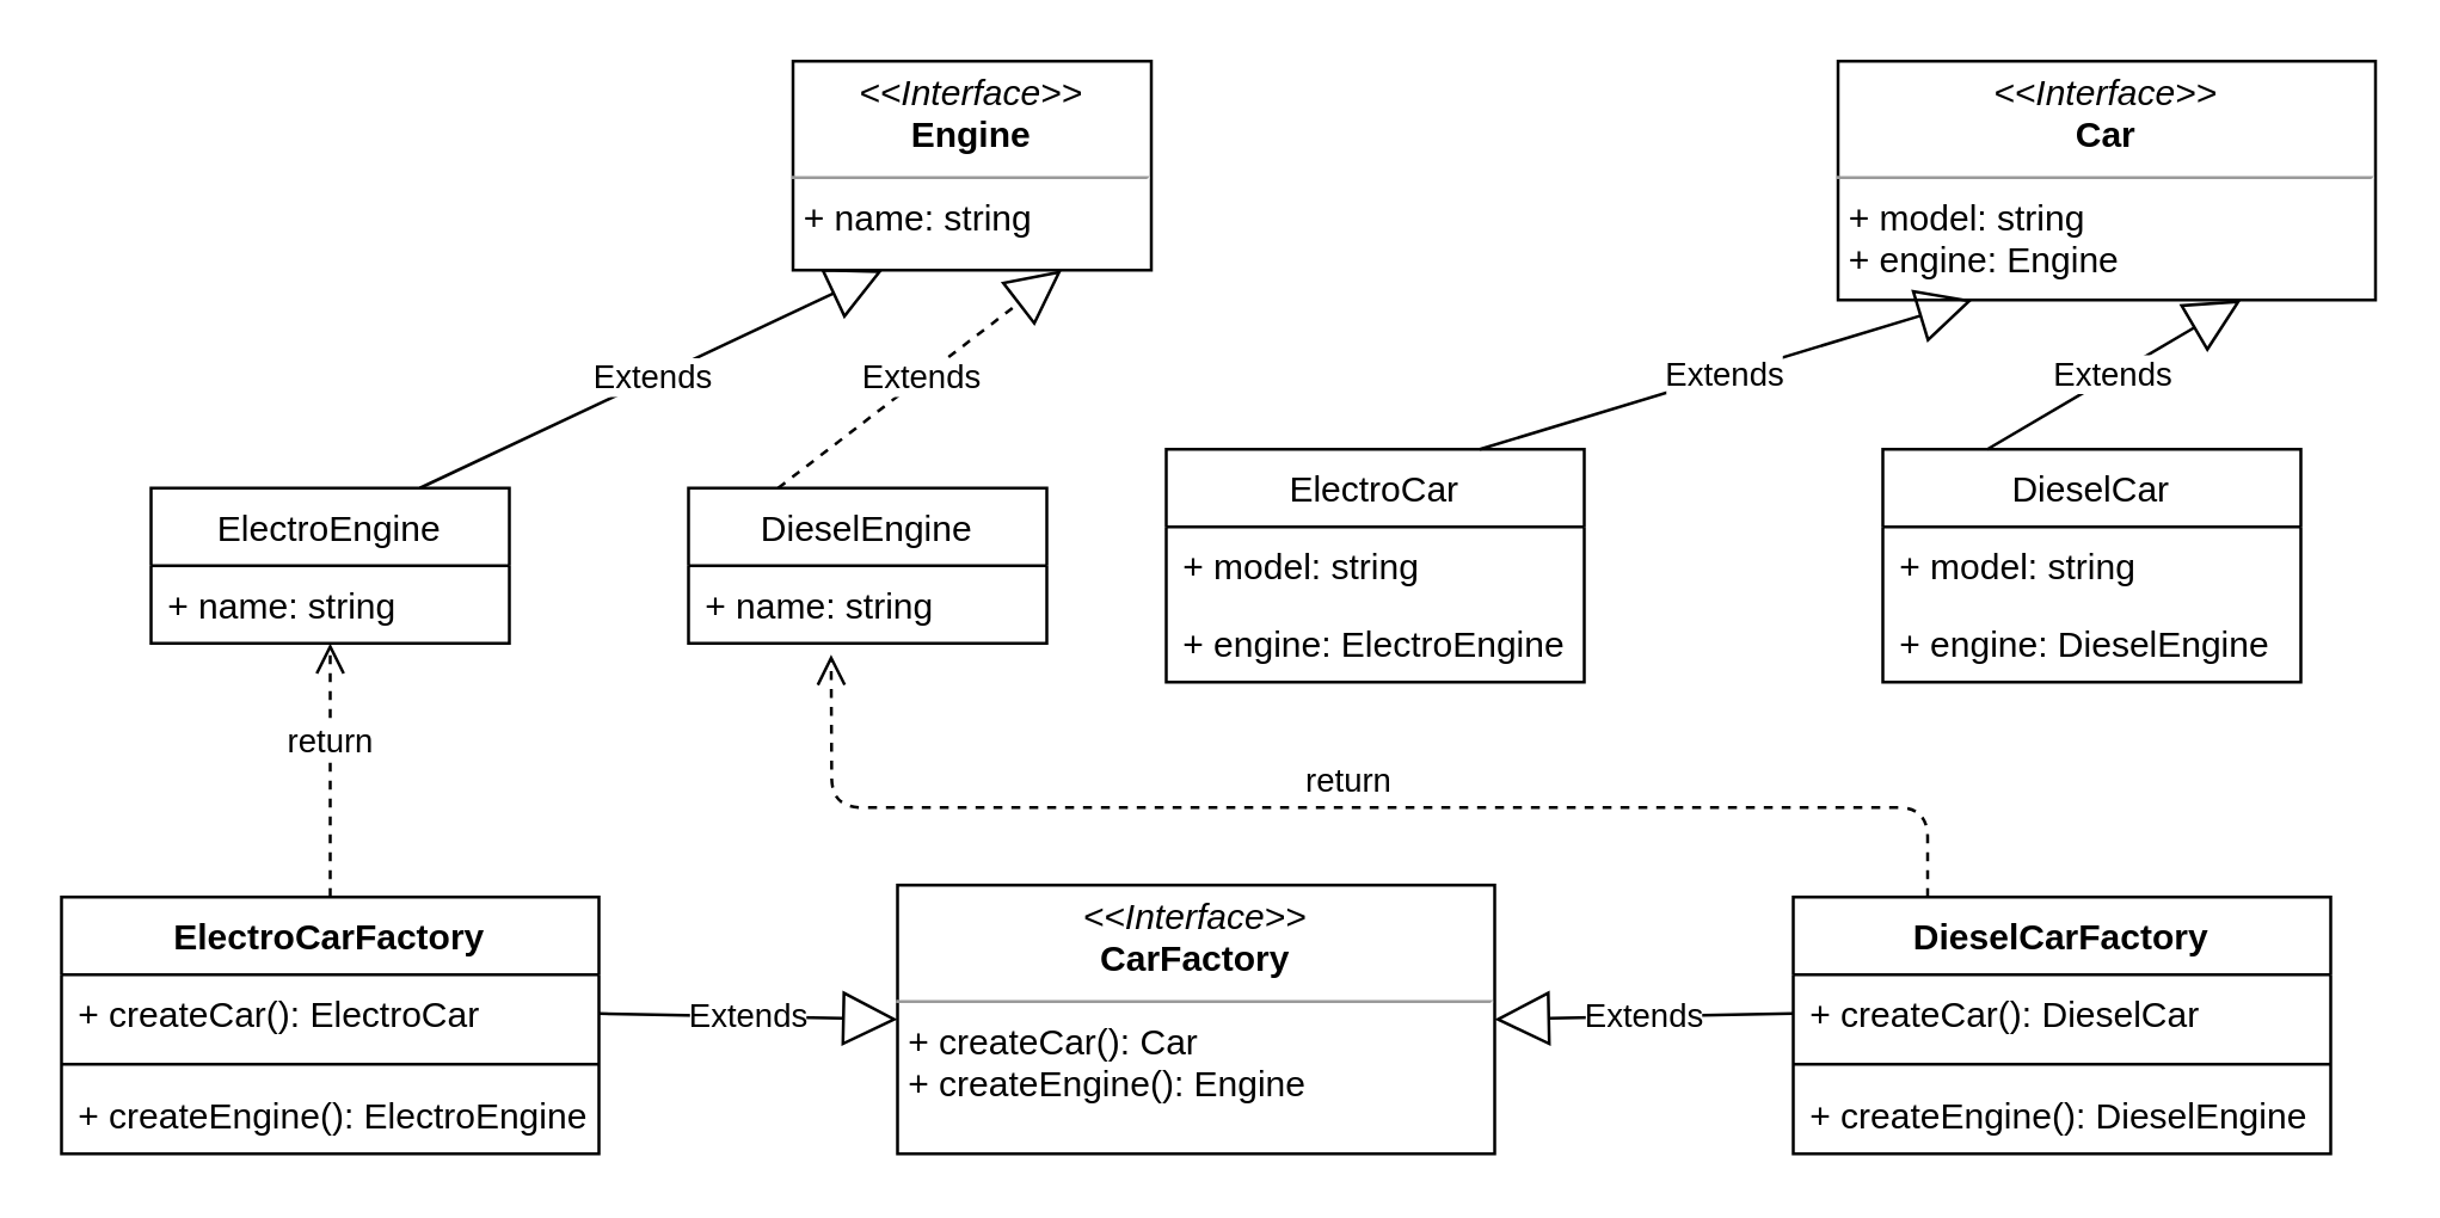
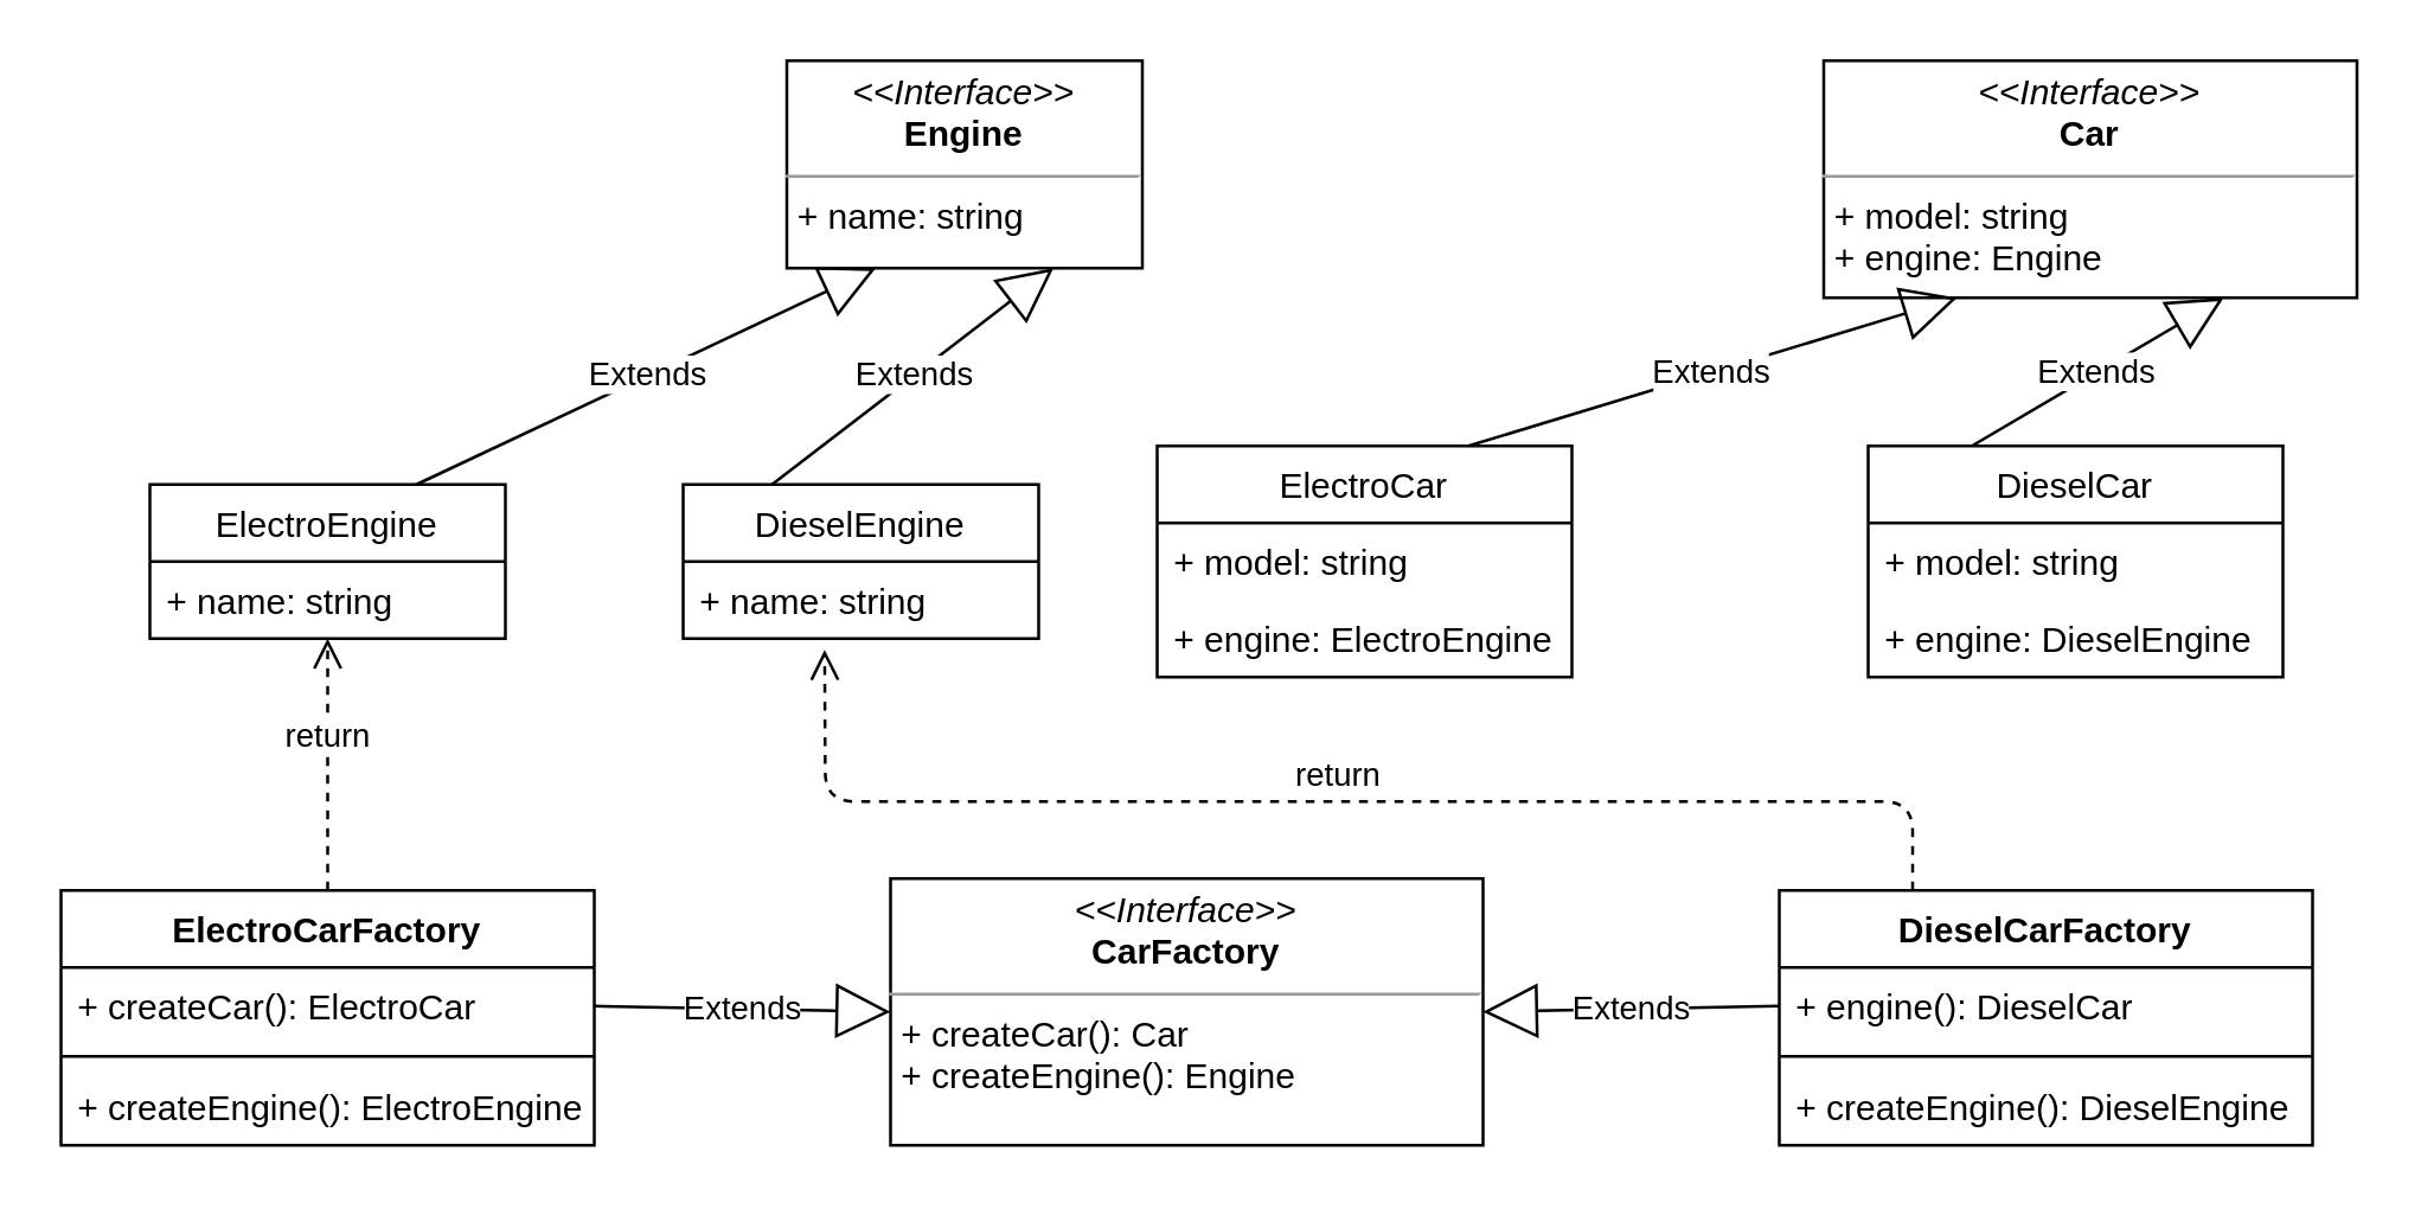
  <mxCell id="0" />
  <mxCell id="1" parent="0" />
  <mxCell id="2" style="edgeStyle=orthogonalEdgeStyle;rounded=0;orthogonalLoop=1;jettySize=auto;html=1;" parent="1" edge="1"><mxGeometry relative="1" as="geometry"><Array as="points"><mxPoint x="323" y="130" /><mxPoint x="323" y="130" /></Array><mxPoint x="323" y="150" as="sourcePoint" /></mxGeometry></mxCell>
  <mxCell id="3" style="edgeStyle=orthogonalEdgeStyle;rounded=0;orthogonalLoop=1;jettySize=auto;html=1;entryX=0.5;entryY=1;entryDx=0;entryDy=0;" parent="1" edge="1"><mxGeometry relative="1" as="geometry"><Array as="points"><mxPoint x="560" y="120" /><mxPoint x="323" y="120" /></Array><mxPoint x="323" y="90" as="targetPoint" /></mxGeometry></mxCell>
  <mxCell id="4" value="&lt;p style=&quot;margin: 0px ; margin-top: 4px ; text-align: center&quot;&gt;&lt;i&gt;&amp;lt;&amp;lt;Interface&amp;gt;&amp;gt;&lt;/i&gt;&lt;br&gt;&lt;b&gt;Engine&lt;/b&gt;&lt;/p&gt;&lt;hr size=&quot;1&quot;&gt;&lt;p style=&quot;margin: 0px ; margin-left: 4px&quot;&gt;+ name: string&lt;br&gt;&lt;br&gt;&lt;/p&gt;" style="verticalAlign=top;align=left;overflow=fill;fontSize=12;fontFamily=Helvetica;html=1;" parent="1" vertex="1"><mxGeometry x="265" y="20" width="120" height="70" as="geometry" /></mxCell>
  <mxCell id="5" value="DieselEngine" style="swimlane;fontStyle=0;childLayout=stackLayout;horizontal=1;startSize=26;fillColor=none;horizontalStack=0;resizeParent=1;resizeParentMax=0;resizeLast=0;collapsible=1;marginBottom=0;" parent="1" vertex="1"><mxGeometry x="230" y="163" width="120" height="52" as="geometry" /></mxCell>
  <mxCell id="6" value="+ name: string" style="text;strokeColor=none;fillColor=none;align=left;verticalAlign=top;spacingLeft=4;spacingRight=4;overflow=hidden;rotatable=0;points=[[0,0.5],[1,0.5]];portConstraint=eastwest;" parent="5" vertex="1"><mxGeometry y="26" width="120" height="26" as="geometry" /></mxCell>
  <mxCell id="7" value="ElectroEngine" style="swimlane;fontStyle=0;childLayout=stackLayout;horizontal=1;startSize=26;fillColor=none;horizontalStack=0;resizeParent=1;resizeParentMax=0;resizeLast=0;collapsible=1;marginBottom=0;" parent="1" vertex="1"><mxGeometry x="50" y="163" width="120" height="52" as="geometry" /></mxCell>
  <mxCell id="8" value="+ name: string" style="text;strokeColor=none;fillColor=none;align=left;verticalAlign=top;spacingLeft=4;spacingRight=4;overflow=hidden;rotatable=0;points=[[0,0.5],[1,0.5]];portConstraint=eastwest;" parent="7" vertex="1"><mxGeometry y="26" width="120" height="26" as="geometry" /></mxCell>
- <mxCell id="9" value="Extends" style="endArrow=block;endSize=16;endFill=0;html=1;entryX=0.75;entryY=1;entryDx=0;entryDy=0;exitX=0.25;exitY=0;exitDx=0;exitDy=0;dashed=1;" parent="1" source="5" target="4" edge="1"><mxGeometry width="160" relative="1" as="geometry"><mxPoint x="270" y="170" as="sourcePoint" /><mxPoint x="430" y="170" as="targetPoint" /></mxGeometry></mxCell>
+ <mxCell id="9" value="Extends" style="endArrow=block;endSize=16;endFill=0;html=1;entryX=0.75;entryY=1;entryDx=0;entryDy=0;exitX=0.25;exitY=0;exitDx=0;exitDy=0;" parent="1" source="5" target="4" edge="1"><mxGeometry width="160" relative="1" as="geometry"><mxPoint x="270" y="170" as="sourcePoint" /><mxPoint x="430" y="170" as="targetPoint" /></mxGeometry></mxCell>
  <mxCell id="10" value="Extends" style="endArrow=block;endSize=16;endFill=0;html=1;entryX=0.25;entryY=1;entryDx=0;entryDy=0;exitX=0.75;exitY=0;exitDx=0;exitDy=0;" parent="1" source="7" target="4" edge="1"><mxGeometry width="160" relative="1" as="geometry"><mxPoint x="270" y="170" as="sourcePoint" /><mxPoint x="430" y="170" as="targetPoint" /></mxGeometry></mxCell>
  <mxCell id="11" value="&lt;p style=&quot;margin: 0px ; margin-top: 4px ; text-align: center&quot;&gt;&lt;i&gt;&amp;lt;&amp;lt;Interface&amp;gt;&amp;gt;&lt;/i&gt;&lt;br&gt;&lt;b&gt;Car&lt;/b&gt;&lt;/p&gt;&lt;hr size=&quot;1&quot;&gt;&lt;p style=&quot;margin: 0px ; margin-left: 4px&quot;&gt;+ model: string&lt;br&gt;+ engine: Engine&lt;/p&gt;&lt;p style=&quot;margin: 0px ; margin-left: 4px&quot;&gt;&lt;br&gt;&lt;/p&gt;" style="verticalAlign=top;align=left;overflow=fill;fontSize=12;fontFamily=Helvetica;html=1;" parent="1" vertex="1"><mxGeometry x="615" y="20" width="180" height="80" as="geometry" /></mxCell>
  <mxCell id="12" value="ElectroCar" style="swimlane;fontStyle=0;childLayout=stackLayout;horizontal=1;startSize=26;fillColor=none;horizontalStack=0;resizeParent=1;resizeParentMax=0;resizeLast=0;collapsible=1;marginBottom=0;" parent="1" vertex="1"><mxGeometry x="390" y="150" width="140" height="78" as="geometry" /></mxCell>
  <mxCell id="13" value="+ model: string" style="text;strokeColor=none;fillColor=none;align=left;verticalAlign=top;spacingLeft=4;spacingRight=4;overflow=hidden;rotatable=0;points=[[0,0.5],[1,0.5]];portConstraint=eastwest;" parent="12" vertex="1"><mxGeometry y="26" width="140" height="26" as="geometry" /></mxCell>
  <mxCell id="14" value="+ engine: ElectroEngine&#10;" style="text;strokeColor=none;fillColor=none;align=left;verticalAlign=top;spacingLeft=4;spacingRight=4;overflow=hidden;rotatable=0;points=[[0,0.5],[1,0.5]];portConstraint=eastwest;" parent="12" vertex="1"><mxGeometry y="52" width="140" height="26" as="geometry" /></mxCell>
  <mxCell id="15" value="DieselCar" style="swimlane;fontStyle=0;childLayout=stackLayout;horizontal=1;startSize=26;fillColor=none;horizontalStack=0;resizeParent=1;resizeParentMax=0;resizeLast=0;collapsible=1;marginBottom=0;" parent="1" vertex="1"><mxGeometry x="630" y="150" width="140" height="78" as="geometry" /></mxCell>
  <mxCell id="16" value="+ model: string" style="text;strokeColor=none;fillColor=none;align=left;verticalAlign=top;spacingLeft=4;spacingRight=4;overflow=hidden;rotatable=0;points=[[0,0.5],[1,0.5]];portConstraint=eastwest;" parent="15" vertex="1"><mxGeometry y="26" width="140" height="26" as="geometry" /></mxCell>
  <mxCell id="17" value="+ engine: DieselEngine" style="text;strokeColor=none;fillColor=none;align=left;verticalAlign=top;spacingLeft=4;spacingRight=4;overflow=hidden;rotatable=0;points=[[0,0.5],[1,0.5]];portConstraint=eastwest;" parent="15" vertex="1"><mxGeometry y="52" width="140" height="26" as="geometry" /></mxCell>
  <mxCell id="18" value="Extends" style="endArrow=block;endSize=16;endFill=0;html=1;entryX=0.75;entryY=1;entryDx=0;entryDy=0;exitX=0.25;exitY=0;exitDx=0;exitDy=0;" parent="1" source="15" target="11" edge="1"><mxGeometry width="160" relative="1" as="geometry"><mxPoint x="270" y="170" as="sourcePoint" /><mxPoint x="430" y="170" as="targetPoint" /></mxGeometry></mxCell>
  <mxCell id="19" value="Extends" style="endArrow=block;endSize=16;endFill=0;html=1;entryX=0.25;entryY=1;entryDx=0;entryDy=0;exitX=0.75;exitY=0;exitDx=0;exitDy=0;" parent="1" source="12" target="11" edge="1"><mxGeometry width="160" relative="1" as="geometry"><mxPoint x="450" y="270" as="sourcePoint" /><mxPoint x="610" y="270" as="targetPoint" /></mxGeometry></mxCell>
  <mxCell id="20" value="&lt;p style=&quot;margin: 0px ; margin-top: 4px ; text-align: center&quot;&gt;&lt;i&gt;&amp;lt;&amp;lt;Interface&amp;gt;&amp;gt;&lt;/i&gt;&lt;br&gt;&lt;b&gt;CarFactory&lt;/b&gt;&lt;/p&gt;&lt;hr size=&quot;1&quot;&gt;&lt;p style=&quot;margin: 0px ; margin-left: 4px&quot;&gt;+ createCar(): Car&lt;br&gt;+ createEngine(): Engine&lt;/p&gt;" style="verticalAlign=top;align=left;overflow=fill;fontSize=12;fontFamily=Helvetica;html=1;" parent="1" vertex="1"><mxGeometry x="300" y="296" width="200" height="90" as="geometry" /></mxCell>
  <mxCell id="21" value="DieselCarFactory" style="swimlane;fontStyle=1;align=center;verticalAlign=top;childLayout=stackLayout;horizontal=1;startSize=26;horizontalStack=0;resizeParent=1;resizeParentMax=0;resizeLast=0;collapsible=1;marginBottom=0;" parent="1" vertex="1"><mxGeometry x="600" y="300" width="180" height="86" as="geometry" /></mxCell>
- <mxCell id="22" value="+ createCar(): DieselCar" style="text;strokeColor=none;fillColor=none;align=left;verticalAlign=top;spacingLeft=4;spacingRight=4;overflow=hidden;rotatable=0;points=[[0,0.5],[1,0.5]];portConstraint=eastwest;" parent="21" vertex="1"><mxGeometry y="26" width="180" height="26" as="geometry" /></mxCell>
+ <mxCell id="22" value="+ engine(): DieselCar" style="text;strokeColor=none;fillColor=none;align=left;verticalAlign=top;spacingLeft=4;spacingRight=4;overflow=hidden;rotatable=0;points=[[0,0.5],[1,0.5]];portConstraint=eastwest;" parent="21" vertex="1"><mxGeometry y="26" width="180" height="26" as="geometry" /></mxCell>
  <mxCell id="23" value="" style="line;strokeWidth=1;fillColor=none;align=left;verticalAlign=middle;spacingTop=-1;spacingLeft=3;spacingRight=3;rotatable=0;labelPosition=right;points=[];portConstraint=eastwest;" parent="21" vertex="1"><mxGeometry y="52" width="180" height="8" as="geometry" /></mxCell>
  <mxCell id="24" value="+ createEngine(): DieselEngine" style="text;strokeColor=none;fillColor=none;align=left;verticalAlign=top;spacingLeft=4;spacingRight=4;overflow=hidden;rotatable=0;points=[[0,0.5],[1,0.5]];portConstraint=eastwest;" parent="21" vertex="1"><mxGeometry y="60" width="180" height="26" as="geometry" /></mxCell>
  <mxCell id="25" value="ElectroCarFactory" style="swimlane;fontStyle=1;align=center;verticalAlign=top;childLayout=stackLayout;horizontal=1;startSize=26;horizontalStack=0;resizeParent=1;resizeParentMax=0;resizeLast=0;collapsible=1;marginBottom=0;" parent="1" vertex="1"><mxGeometry x="20" y="300" width="180" height="86" as="geometry" /></mxCell>
  <mxCell id="26" value="+ createCar(): ElectroCar" style="text;strokeColor=none;fillColor=none;align=left;verticalAlign=top;spacingLeft=4;spacingRight=4;overflow=hidden;rotatable=0;points=[[0,0.5],[1,0.5]];portConstraint=eastwest;" parent="25" vertex="1"><mxGeometry y="26" width="180" height="26" as="geometry" /></mxCell>
  <mxCell id="27" value="" style="line;strokeWidth=1;fillColor=none;align=left;verticalAlign=middle;spacingTop=-1;spacingLeft=3;spacingRight=3;rotatable=0;labelPosition=right;points=[];portConstraint=eastwest;" parent="25" vertex="1"><mxGeometry y="52" width="180" height="8" as="geometry" /></mxCell>
  <mxCell id="28" value="+ createEngine(): ElectroEngine" style="text;strokeColor=none;fillColor=none;align=left;verticalAlign=top;spacingLeft=4;spacingRight=4;overflow=hidden;rotatable=0;points=[[0,0.5],[1,0.5]];portConstraint=eastwest;" parent="25" vertex="1"><mxGeometry y="60" width="180" height="26" as="geometry" /></mxCell>
  <mxCell id="29" value="Extends" style="endArrow=block;endSize=16;endFill=0;html=1;entryX=1;entryY=0.5;entryDx=0;entryDy=0;exitX=0;exitY=0.5;exitDx=0;exitDy=0;" parent="1" source="22" target="20" edge="1"><mxGeometry width="160" relative="1" as="geometry"><mxPoint x="270" y="430" as="sourcePoint" /><mxPoint x="430" y="430" as="targetPoint" /></mxGeometry></mxCell>
  <mxCell id="30" value="Extends" style="endArrow=block;endSize=16;endFill=0;html=1;entryX=0;entryY=0.5;entryDx=0;entryDy=0;exitX=1;exitY=0.5;exitDx=0;exitDy=0;" parent="1" source="26" target="20" edge="1"><mxGeometry width="160" relative="1" as="geometry"><mxPoint x="270" y="430" as="sourcePoint" /><mxPoint x="430" y="430" as="targetPoint" /></mxGeometry></mxCell>
  <mxCell id="31" value="return" style="html=1;verticalAlign=bottom;endArrow=open;dashed=1;endSize=8;exitX=0.5;exitY=0;exitDx=0;exitDy=0;" parent="1" source="25" target="8" edge="1"><mxGeometry relative="1" as="geometry"><mxPoint x="390" y="300" as="sourcePoint" /><mxPoint x="110" y="217" as="targetPoint" /></mxGeometry></mxCell>
  <mxCell id="32" value="return" style="html=1;verticalAlign=bottom;endArrow=open;dashed=1;endSize=8;entryX=0.398;entryY=1.146;entryDx=0;entryDy=0;entryPerimeter=0;exitX=0.25;exitY=0;exitDx=0;exitDy=0;" edge="1" parent="1" source="21" target="6"><mxGeometry relative="1" as="geometry"><mxPoint x="440" y="230" as="sourcePoint" /><mxPoint x="360" y="230" as="targetPoint" /><Array as="points"><mxPoint x="645" y="270" /><mxPoint x="278" y="270" /></Array></mxGeometry></mxCell>
